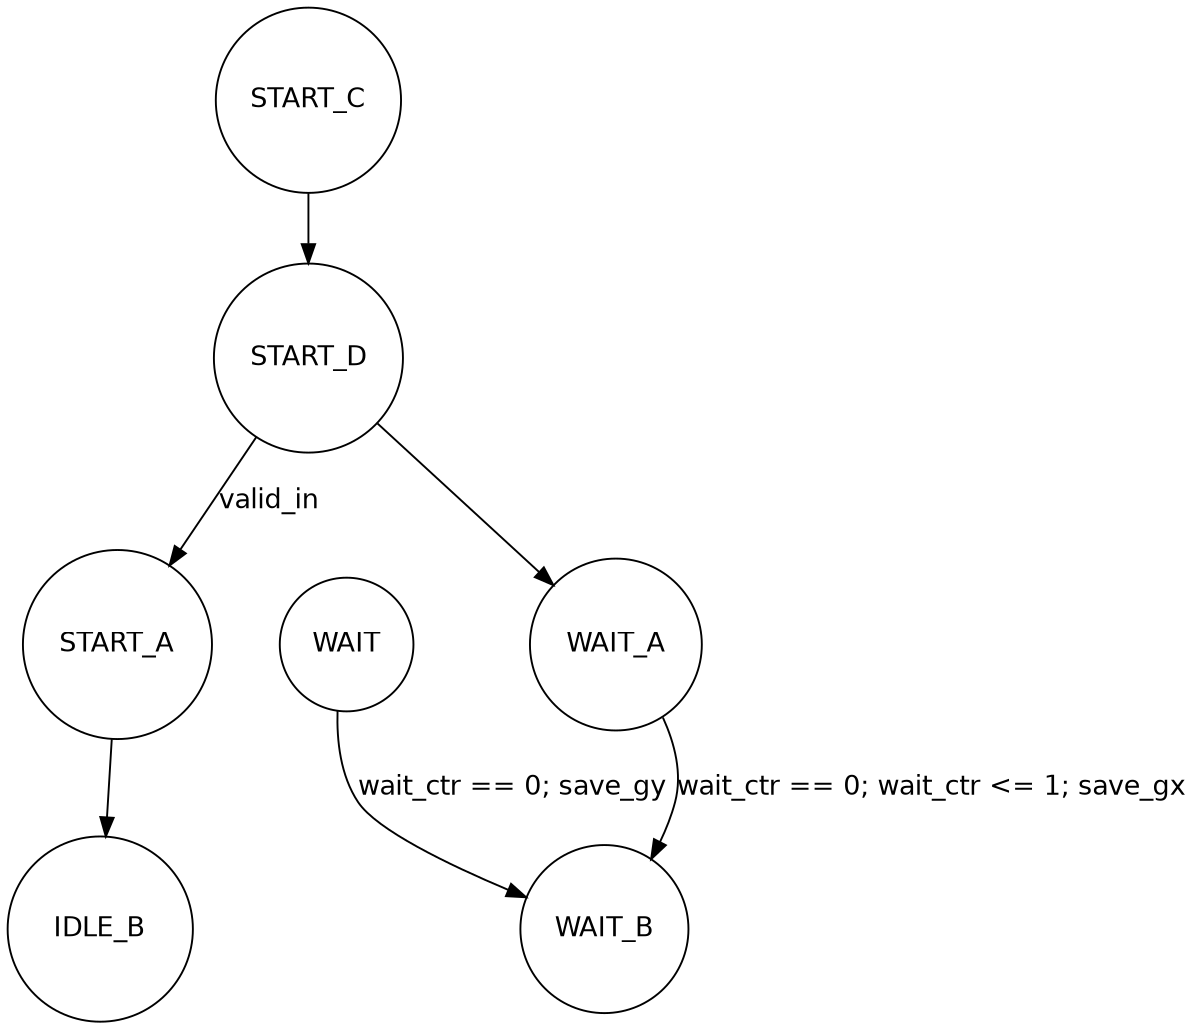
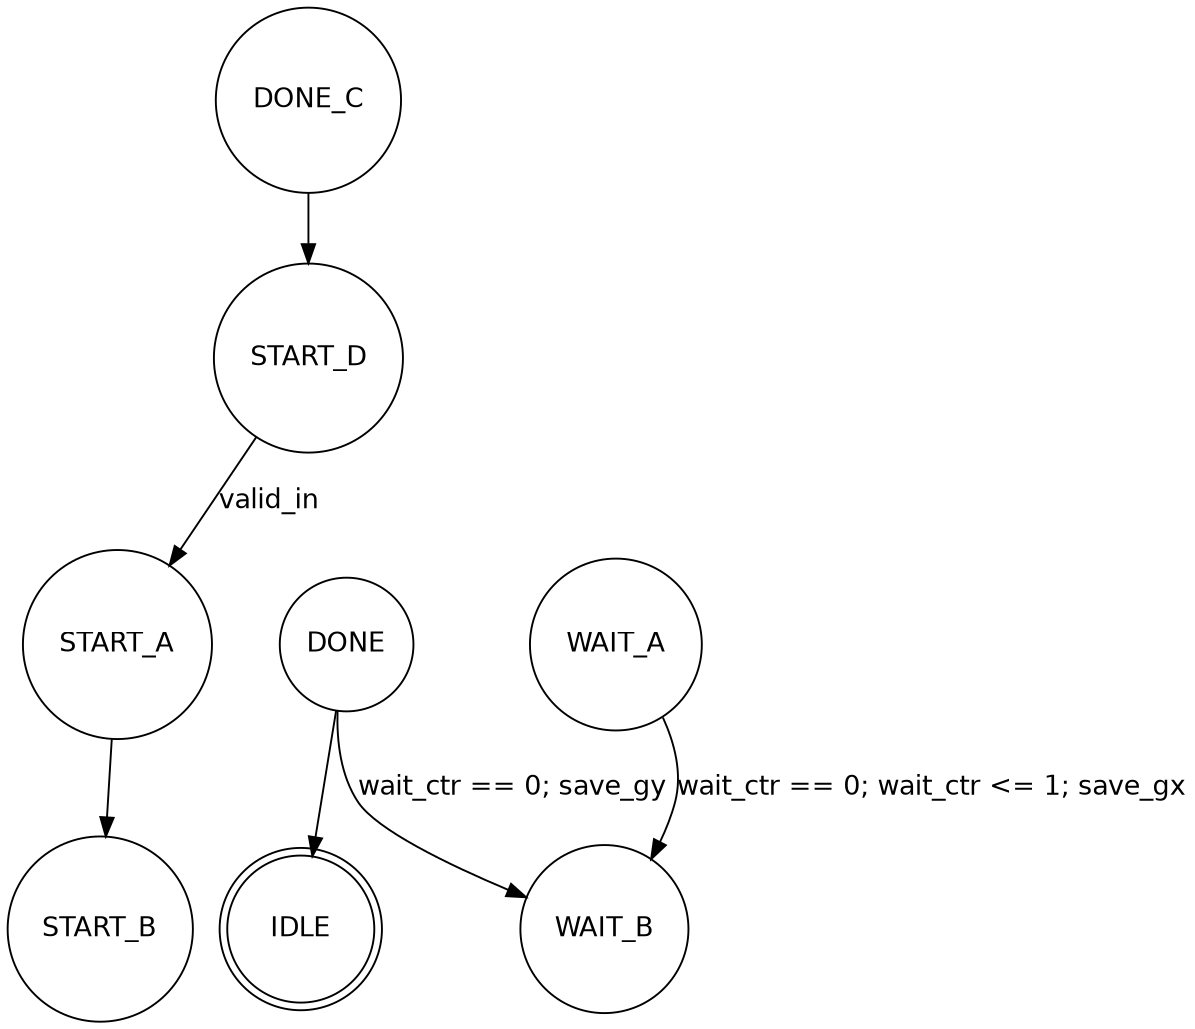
  digraph {
    fontname="DejaVu Sans"
    node [fontname="DejaVu Sans" shape=circle]
    edge [fontname="DejaVu Sans"]
+   IDLE [height=0.95965 shape=doublecircle width=0.95965]
    START_A [height=1.3721 width=1.3721]
-   START_B [height=1.354 width=1.354 label=IDLE_B]
-   START_C [height=1.354 width=1.354]
+   START_B [height=1.354 width=1.354]
+   START_C [height=1.354 width=1.354 label=DONE_C]
    START_D [height=1.3721 width=1.3721]
    WAIT_A [height=1.2457 width=1.2457]
    WAIT_B [height=1.2277 width=1.2277]
-   DONE [height=0.97491 width=0.97491 label=WAIT]
+   DONE [height=0.97491 width=0.97491]
    START_A -> START_B
    START_C -> START_D
    START_D -> START_A [label=valid_in]
-   START_D -> WAIT_A
    WAIT_A -> WAIT_B [label="wait_ctr == 0; wait_ctr <= 1; save_gx"]
+   DONE -> IDLE
    DONE -> WAIT_B [label="wait_ctr == 0; save_gy"]
  }
